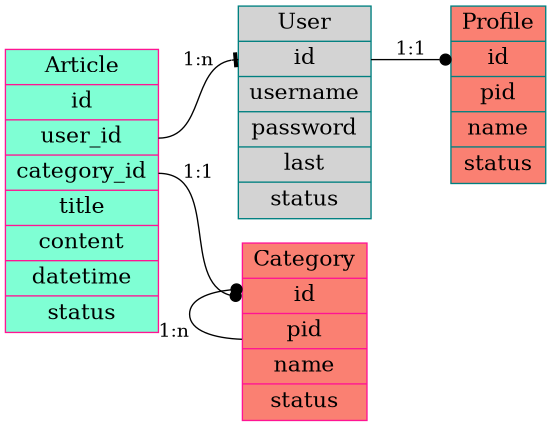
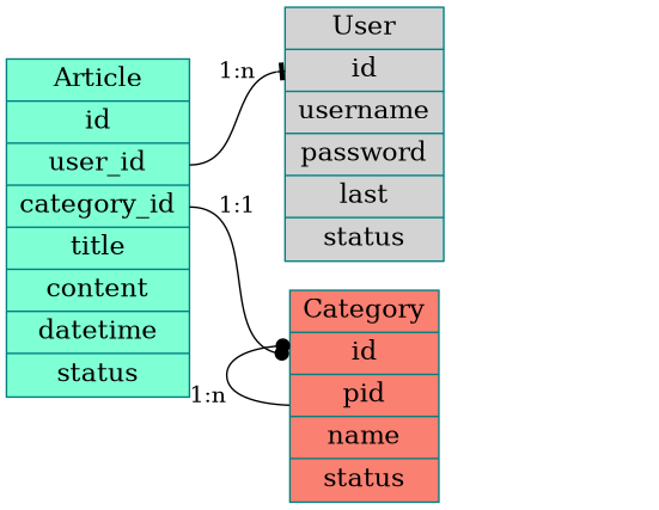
  digraph {
    rankdir=LR
    node [color=teal fillcolor=salmon fontsize=16 shape=record style=filled]
    edge [arrowhead=dot headport=id]
    n1 [fillcolor=lightgrey label="User|<id> id|username|password|last|status"]
-   n2 [label="Profile|<id> id|<pid>pid|name|status"]
-   n3 [color=deeppink label="Category|<id>id|<pid>pid|name|status"]
-   n4 [color=deeppink fillcolor=aquamarine label="Article|<id> id|<user_id> user_id|<cid> category_id|title|content|datetime|status"]
-   n1 -> n2 [label="1:1" tailport=id]
+   n3 [label="Category|<id>id|<pid>pid|name|status"]
+   n4 [fillcolor=aquamarine label="Article|<id> id|<user_id> user_id|<cid> category_id|title|content|datetime|status"]
    n3 -> n3 [label="1:n" tailport=pid]
    n4 -> n1 [arrowhead=tee label="1:n" tailport=user_id]
    n4 -> n3 [label="1:1" tailport=cid]
  }
